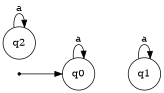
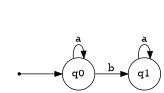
  digraph {
    rankdir=LR
    node [shape=circle]
    q0
    q1
-   q2
    start [shape=point]
    q0 -> q0 [label=a]
+   q0 -> q1 [label=b]
    q1 -> q1 [label=a]
-   q2 -> q2 [label=a]
    start -> q0
  }
